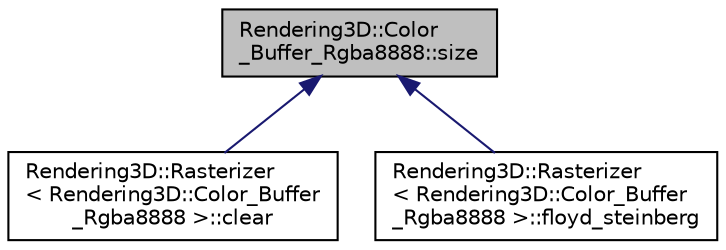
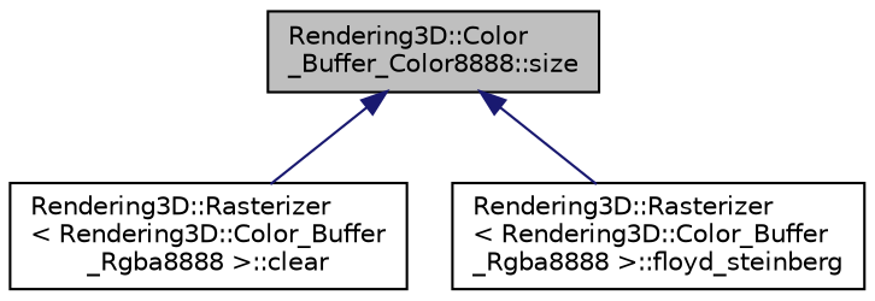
  digraph {
    rankdir=TB
    node [color=black fillcolor=white fontname=Helvetica fontsize=10 shape=record style=filled]
    edge [color=midnightblue dir=back fontname=Helvetica fontsize=10 labelfontname=Helvetica labelfontsize=10 style=solid]
-   n1 [fillcolor=grey75 fontcolor=black height=0.2 label="Rendering3D::Color\l_Buffer_Rgba8888::size" width=0.4]
+   n1 [fillcolor=grey75 fontcolor=black height=0.2 label="Rendering3D::Color\l_Buffer_Color8888::size" width=0.4]
    n2 [height=0.2 label="Rendering3D::Rasterizer\l\< Rendering3D::Color_Buffer\l_Rgba8888 \>::clear" width=0.4]
    n3 [height=0.2 label="Rendering3D::Rasterizer\l\< Rendering3D::Color_Buffer\l_Rgba8888 \>::floyd_steinberg" width=0.4]
    n1 -> n2
    n1 -> n3
  }
